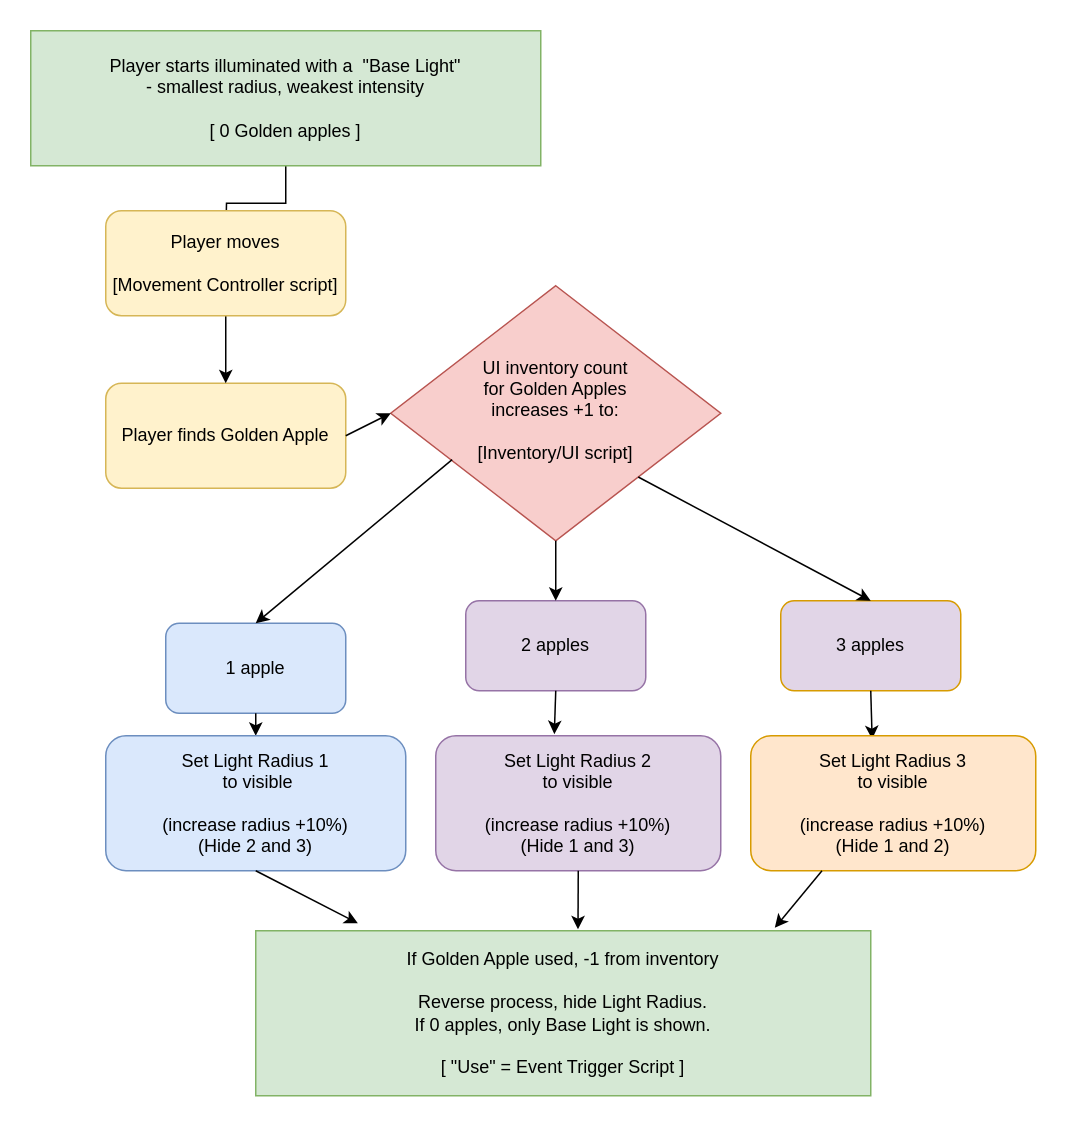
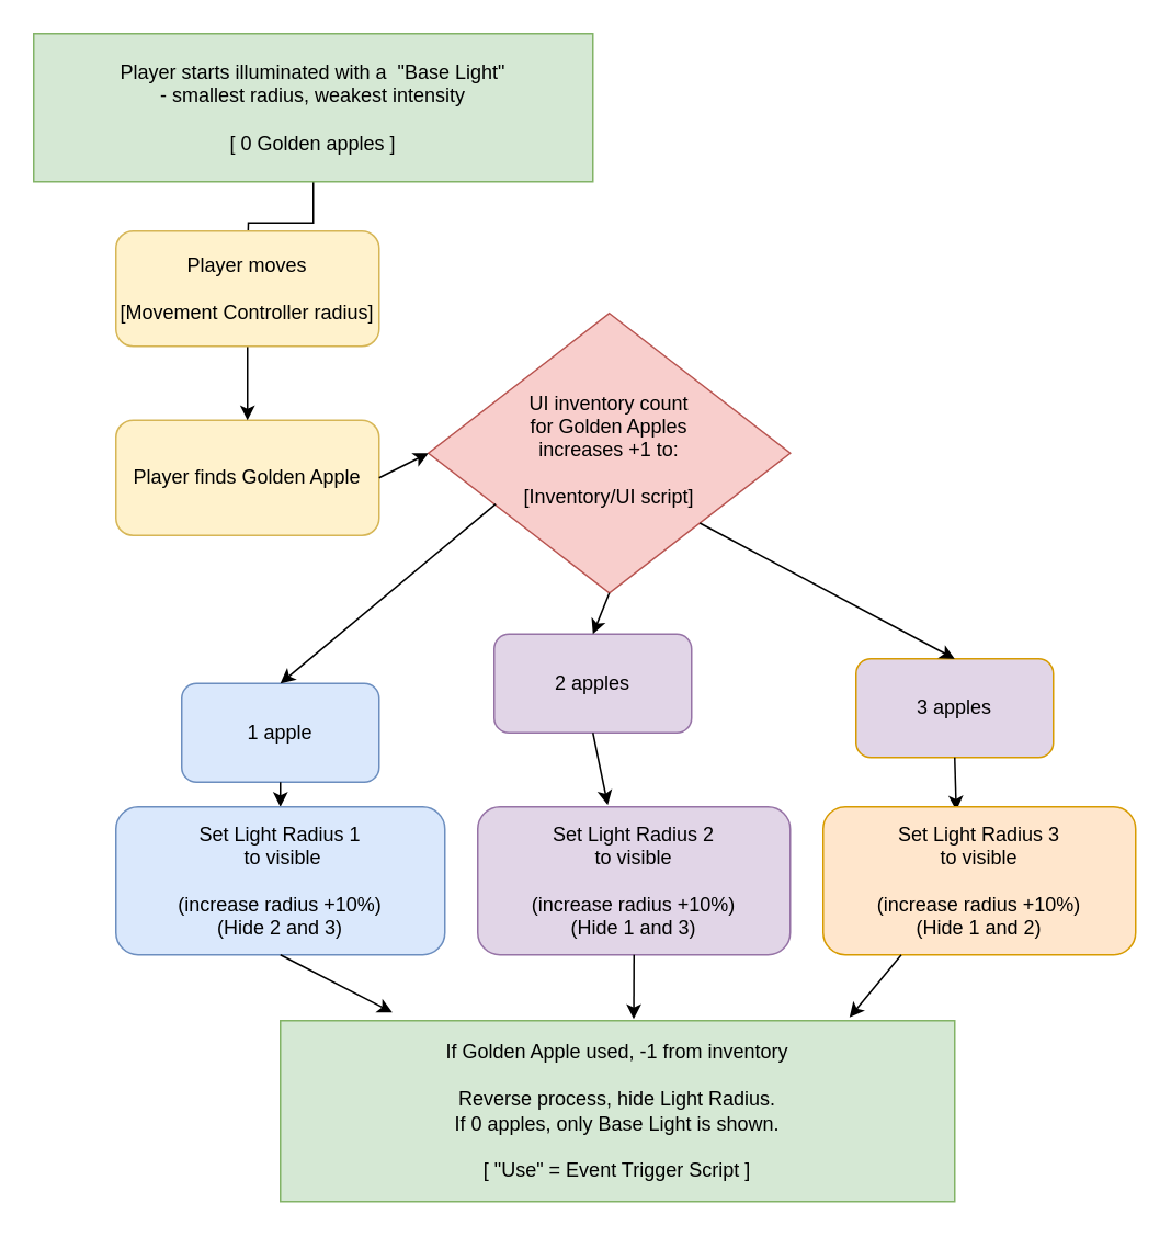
  <mxCell id="0" />
  <mxCell id="1" parent="0" />
  <mxCell id="2" value="" style="rounded=0;html=1;jettySize=auto;orthogonalLoop=1;fontSize=11;endArrow=block;endFill=0;endSize=8;strokeWidth=1;shadow=0;labelBackgroundColor=none;edgeStyle=orthogonalEdgeStyle;" parent="1" source="3" edge="1"><mxGeometry relative="1" as="geometry"><mxPoint x="150" y="160" as="targetPoint" /></mxGeometry></mxCell>
  <mxCell id="3" value="&lt;div&gt;Player starts illuminated with a&amp;nbsp; &quot;Base Light&quot; &lt;br&gt;&lt;/div&gt;&lt;div&gt;- smallest radius, weakest intensity&lt;br&gt;&lt;/div&gt;&lt;div&gt;&lt;br&gt;&lt;/div&gt;[ 0 Golden apples ]" style="rounded=0;whiteSpace=wrap;html=1;fontSize=12;glass=0;strokeWidth=1;shadow=0;fillColor=#d5e8d4;strokeColor=#82b366;" parent="1" vertex="1"><mxGeometry x="20" y="20" width="340" height="90" as="geometry" /></mxCell>
  <mxCell id="4" value="&lt;div&gt;UI inventory count &lt;br&gt;&lt;/div&gt;&lt;div&gt;for Golden Apples&lt;br&gt;increases +1 to:&lt;/div&gt;&lt;div&gt;&lt;br&gt;&lt;/div&gt;&lt;div&gt;[Inventory/UI script]&lt;br&gt;&lt;/div&gt;" style="rhombus;whiteSpace=wrap;html=1;shadow=0;fontFamily=Helvetica;fontSize=12;align=center;strokeWidth=1;spacing=6;spacingTop=-4;fillColor=#f8cecc;strokeColor=#b85450;" parent="1" vertex="1"><mxGeometry x="260" y="190" width="220" height="170" as="geometry" /></mxCell>
  <mxCell id="5" value="Player finds Golden Apple" style="rounded=1;whiteSpace=wrap;html=1;fillColor=#fff2cc;strokeColor=#d6b656;" vertex="1" parent="1"><mxGeometry x="70" y="255" width="160" height="70" as="geometry" /></mxCell>
  <mxCell id="6" value="" style="endArrow=classic;html=1;rounded=0;exitX=0.5;exitY=1;exitDx=0;exitDy=0;" edge="1" parent="1" source="7" target="5"><mxGeometry width="50" height="50" relative="1" as="geometry"><mxPoint x="20" y="300" as="sourcePoint" /><mxPoint x="370" y="310" as="targetPoint" /></mxGeometry></mxCell>
- <mxCell id="7" value="&lt;div&gt;Player moves &lt;br&gt;&lt;/div&gt;&lt;div&gt;&lt;br&gt;&lt;/div&gt;&lt;div&gt;[Movement Controller script]&lt;/div&gt;" style="rounded=1;whiteSpace=wrap;html=1;fillColor=#fff2cc;strokeColor=#d6b656;" vertex="1" parent="1"><mxGeometry x="70" y="140" width="160" height="70" as="geometry" /></mxCell>
+ <mxCell id="7" value="&lt;div&gt;Player moves &lt;br&gt;&lt;/div&gt;&lt;div&gt;&lt;br&gt;&lt;/div&gt;&lt;div&gt;[Movement Controller radius]&lt;/div&gt;" style="rounded=1;whiteSpace=wrap;html=1;fillColor=#fff2cc;strokeColor=#d6b656;" vertex="1" parent="1"><mxGeometry x="70" y="140" width="160" height="70" as="geometry" /></mxCell>
  <mxCell id="8" value="1 apple" style="rounded=1;whiteSpace=wrap;html=1;fillColor=#dae8fc;strokeColor=#6c8ebf;" vertex="1" parent="1"><mxGeometry x="110" y="415" width="120" height="60" as="geometry" /></mxCell>
- <mxCell id="9" value="&lt;div&gt;2 apples&lt;/div&gt;" style="rounded=1;whiteSpace=wrap;html=1;fillColor=#e1d5e7;strokeColor=#9673a6;" vertex="1" parent="1"><mxGeometry x="310" y="400" width="120" height="60" as="geometry" /></mxCell>
+ <mxCell id="9" value="&lt;div&gt;2 apples&lt;/div&gt;" style="rounded=1;whiteSpace=wrap;html=1;fillColor=#e1d5e7;strokeColor=#9673a6;" vertex="1" parent="1"><mxGeometry x="300" y="385" width="120" height="60" as="geometry" /></mxCell>
  <mxCell id="10" value="&lt;div&gt;3 apples&lt;/div&gt;" style="rounded=1;whiteSpace=wrap;html=1;fillColor=#e1d5e7;strokeColor=#d79b00;" vertex="1" parent="1"><mxGeometry x="520" y="400" width="120" height="60" as="geometry" /></mxCell>
  <mxCell id="11" value="" style="endArrow=classic;html=1;rounded=0;entryX=0.5;entryY=0;entryDx=0;entryDy=0;exitX=0.186;exitY=0.682;exitDx=0;exitDy=0;exitPerimeter=0;" edge="1" parent="1" source="4" target="8"><mxGeometry width="50" height="50" relative="1" as="geometry"><mxPoint x="320" y="360" as="sourcePoint" /><mxPoint x="370" y="310" as="targetPoint" /></mxGeometry></mxCell>
  <mxCell id="12" value="" style="endArrow=classic;html=1;rounded=0;exitX=0.5;exitY=1;exitDx=0;exitDy=0;entryX=0.5;entryY=0;entryDx=0;entryDy=0;" edge="1" parent="1" source="4" target="9"><mxGeometry width="50" height="50" relative="1" as="geometry"><mxPoint x="320" y="360" as="sourcePoint" /><mxPoint x="600" y="310" as="targetPoint" /></mxGeometry></mxCell>
  <mxCell id="13" value="" style="endArrow=classic;html=1;rounded=0;entryX=0.5;entryY=0;entryDx=0;entryDy=0;exitX=1;exitY=1;exitDx=0;exitDy=0;" edge="1" parent="1" source="4" target="10"><mxGeometry width="50" height="50" relative="1" as="geometry"><mxPoint x="430" y="340" as="sourcePoint" /><mxPoint x="370" y="310" as="targetPoint" /></mxGeometry></mxCell>
  <mxCell id="14" value="" style="endArrow=classic;html=1;rounded=0;exitX=1;exitY=0.5;exitDx=0;exitDy=0;entryX=0;entryY=0.5;entryDx=0;entryDy=0;" edge="1" parent="1" source="5" target="4"><mxGeometry width="50" height="50" relative="1" as="geometry"><mxPoint x="340" y="380" as="sourcePoint" /><mxPoint x="390" y="330" as="targetPoint" /></mxGeometry></mxCell>
  <mxCell id="15" value="" style="endArrow=classic;html=1;rounded=0;exitX=0.5;exitY=1;exitDx=0;exitDy=0;entryX=0.5;entryY=0;entryDx=0;entryDy=0;" edge="1" parent="1" source="8" target="18"><mxGeometry width="50" height="50" relative="1" as="geometry"><mxPoint x="340" y="620" as="sourcePoint" /><mxPoint x="230" y="520" as="targetPoint" /></mxGeometry></mxCell>
  <mxCell id="16" value="" style="endArrow=classic;html=1;rounded=0;exitX=0.5;exitY=1;exitDx=0;exitDy=0;entryX=0.426;entryY=0.025;entryDx=0;entryDy=0;entryPerimeter=0;" edge="1" parent="1" source="10" target="20"><mxGeometry width="50" height="50" relative="1" as="geometry"><mxPoint x="340" y="620" as="sourcePoint" /><mxPoint x="510" y="520" as="targetPoint" /></mxGeometry></mxCell>
  <mxCell id="17" value="" style="endArrow=classic;html=1;rounded=0;exitX=0.5;exitY=1;exitDx=0;exitDy=0;entryX=0.416;entryY=-0.012;entryDx=0;entryDy=0;entryPerimeter=0;" edge="1" parent="1" source="9" target="19"><mxGeometry width="50" height="50" relative="1" as="geometry"><mxPoint x="340" y="620" as="sourcePoint" /><mxPoint x="370" y="500" as="targetPoint" /></mxGeometry></mxCell>
  <mxCell id="18" value="&lt;div&gt;Set Light Radius 1&lt;/div&gt;&lt;div&gt;&amp;nbsp;to visible &lt;br&gt;&lt;br&gt;(increase radius +10%)&lt;br&gt;&lt;/div&gt;&lt;div&gt;(Hide 2 and 3)&lt;br&gt;&lt;/div&gt;" style="rounded=1;whiteSpace=wrap;html=1;fillColor=#dae8fc;strokeColor=#6c8ebf;" vertex="1" parent="1"><mxGeometry x="70" y="490" width="200" height="90" as="geometry" /></mxCell>
  <mxCell id="19" value="&lt;div&gt;Set Light Radius 2 &lt;br&gt;&lt;/div&gt;&lt;div&gt;to visible&lt;/div&gt;&lt;div&gt;&lt;br&gt;(increase radius +10%)&lt;br&gt;(Hide 1 and 3)&lt;br&gt;&lt;/div&gt;" style="rounded=1;whiteSpace=wrap;html=1;fillColor=#e1d5e7;strokeColor=#9673a6;" vertex="1" parent="1"><mxGeometry x="290" y="490" width="190" height="90" as="geometry" /></mxCell>
  <mxCell id="20" value="&lt;div&gt;Set Light Radius 3 &lt;br&gt;&lt;/div&gt;&lt;div&gt;to visible&lt;/div&gt;&lt;div&gt;&lt;br&gt;&lt;/div&gt;&lt;div&gt;(increase radius +10%)&lt;/div&gt;&lt;div&gt;(Hide 1 and 2)&lt;br&gt;&lt;/div&gt;" style="rounded=1;whiteSpace=wrap;html=1;fillColor=#ffe6cc;strokeColor=#d79b00;" vertex="1" parent="1"><mxGeometry x="500" y="490" width="190" height="90" as="geometry" /></mxCell>
  <mxCell id="21" value="&lt;div&gt;If Golden Apple used, -1 from inventory&lt;/div&gt;&lt;div&gt;&lt;br&gt;&lt;/div&gt;&lt;div&gt;Reverse process, hide Light Radius. &lt;br&gt;&lt;/div&gt;&lt;div&gt;If 0 apples, only Base Light is shown.&lt;br&gt;&lt;/div&gt;&lt;div&gt;&lt;br&gt;&lt;/div&gt;&lt;div&gt;[ &quot;Use&quot; = Event Trigger Script ]&lt;/div&gt;" style="rounded=0;whiteSpace=wrap;html=1;fillColor=#d5e8d4;strokeColor=#82b366;" vertex="1" parent="1"><mxGeometry x="170" y="620" width="410" height="110" as="geometry" /></mxCell>
  <mxCell id="22" value="" style="endArrow=classic;html=1;rounded=0;exitX=0.5;exitY=1;exitDx=0;exitDy=0;entryX=0.166;entryY=-0.045;entryDx=0;entryDy=0;entryPerimeter=0;" edge="1" parent="1" source="18" target="21"><mxGeometry width="50" height="50" relative="1" as="geometry"><mxPoint x="290" y="560" as="sourcePoint" /><mxPoint x="230" y="610" as="targetPoint" /></mxGeometry></mxCell>
  <mxCell id="23" value="" style="endArrow=classic;html=1;rounded=0;exitX=0.5;exitY=1;exitDx=0;exitDy=0;entryX=0.524;entryY=-0.009;entryDx=0;entryDy=0;entryPerimeter=0;" edge="1" parent="1" source="19" target="21"><mxGeometry width="50" height="50" relative="1" as="geometry"><mxPoint x="369.5" y="560" as="sourcePoint" /><mxPoint x="369.5" y="610" as="targetPoint" /></mxGeometry></mxCell>
  <mxCell id="24" value="" style="endArrow=classic;html=1;rounded=0;exitX=0.25;exitY=1;exitDx=0;exitDy=0;entryX=0.844;entryY=-0.018;entryDx=0;entryDy=0;entryPerimeter=0;" edge="1" parent="1" source="20" target="21"><mxGeometry width="50" height="50" relative="1" as="geometry"><mxPoint x="509.5" y="560" as="sourcePoint" /><mxPoint x="509.5" y="610" as="targetPoint" /></mxGeometry></mxCell>
